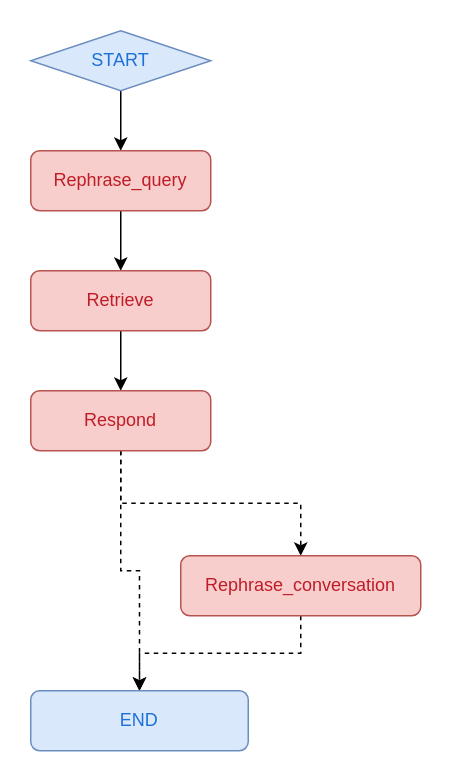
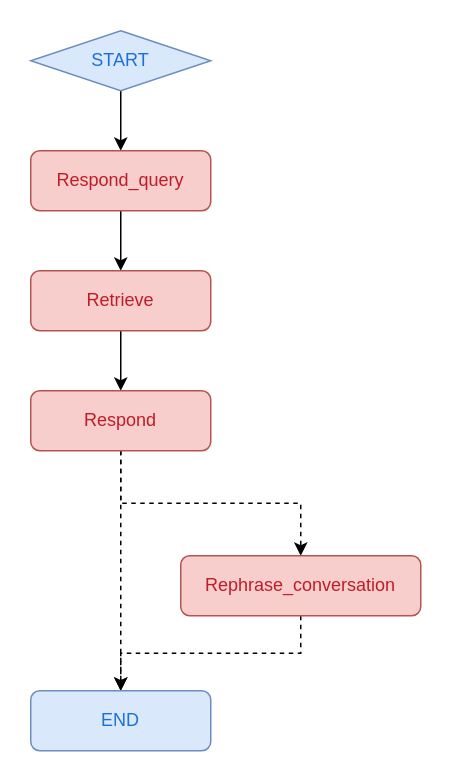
  <mxCell id="0" />
  <mxCell id="1" parent="0" />
  <mxCell id="2" style="edgeStyle=orthogonalEdgeStyle;rounded=0;orthogonalLoop=1;jettySize=auto;html=1;entryX=0.5;entryY=0;entryDx=0;entryDy=0;" edge="1" parent="1" source="3" target="5"><mxGeometry relative="1" as="geometry" /></mxCell>
  <mxCell id="3" value="&lt;span style=&quot;color: light-dark(rgb(28, 113, 216), rgb(237, 237, 237));&quot;&gt;START&lt;/span&gt;" style="rhombus;whiteSpace=wrap;html=1;fillColor=#dae8fc;strokeColor=#6c8ebf;" vertex="1" parent="1"><mxGeometry x="20" y="20" width="120" height="40" as="geometry" /></mxCell>
  <mxCell id="4" style="edgeStyle=orthogonalEdgeStyle;rounded=0;orthogonalLoop=1;jettySize=auto;html=1;entryX=0.5;entryY=0;entryDx=0;entryDy=0;" edge="1" parent="1" source="5" target="7"><mxGeometry relative="1" as="geometry" /></mxCell>
- <mxCell id="5" value="&lt;span style=&quot;color: light-dark(rgb(192, 28, 40), rgb(237, 237, 237));&quot;&gt;Rephrase_query&lt;/span&gt;" style="rounded=1;whiteSpace=wrap;html=1;fillColor=#f8cecc;strokeColor=#b85450;" vertex="1" parent="1"><mxGeometry x="20" y="100" width="120" height="40" as="geometry" /></mxCell>
+ <mxCell id="5" value="&lt;span style=&quot;color: light-dark(rgb(192, 28, 40), rgb(237, 237, 237));&quot;&gt;Respond_query&lt;/span&gt;" style="rounded=1;whiteSpace=wrap;html=1;fillColor=#f8cecc;strokeColor=#b85450;" vertex="1" parent="1"><mxGeometry x="20" y="100" width="120" height="40" as="geometry" /></mxCell>
  <mxCell id="6" style="edgeStyle=orthogonalEdgeStyle;rounded=0;orthogonalLoop=1;jettySize=auto;html=1;entryX=0.5;entryY=0;entryDx=0;entryDy=0;" edge="1" parent="1" source="7" target="10"><mxGeometry relative="1" as="geometry" /></mxCell>
  <mxCell id="7" value="&lt;span style=&quot;color: light-dark(rgb(192, 28, 40), rgb(237, 237, 237));&quot;&gt;Retrieve&lt;/span&gt;" style="rounded=1;whiteSpace=wrap;html=1;fillColor=#f8cecc;strokeColor=#b85450;" vertex="1" parent="1"><mxGeometry x="20" y="180" width="120" height="40" as="geometry" /></mxCell>
  <mxCell id="8" style="edgeStyle=orthogonalEdgeStyle;rounded=0;orthogonalLoop=1;jettySize=auto;html=1;entryX=0.5;entryY=0;entryDx=0;entryDy=0;dashed=1;" edge="1" parent="1" source="10" target="12"><mxGeometry relative="1" as="geometry" /></mxCell>
  <mxCell id="9" style="edgeStyle=orthogonalEdgeStyle;rounded=0;orthogonalLoop=1;jettySize=auto;html=1;entryX=0.5;entryY=0;entryDx=0;entryDy=0;dashed=1;" edge="1" parent="1" source="10" target="13"><mxGeometry relative="1" as="geometry" /></mxCell>
  <mxCell id="10" value="&lt;span style=&quot;color: light-dark(rgb(192, 28, 40), rgb(237, 237, 237));&quot;&gt;Respond&lt;/span&gt;" style="rounded=1;whiteSpace=wrap;html=1;fillColor=#f8cecc;strokeColor=#b85450;" vertex="1" parent="1"><mxGeometry x="20" y="260" width="120" height="40" as="geometry" /></mxCell>
  <mxCell id="11" style="edgeStyle=orthogonalEdgeStyle;rounded=0;orthogonalLoop=1;jettySize=auto;html=1;entryX=0.5;entryY=0;entryDx=0;entryDy=0;dashed=1;" edge="1" parent="1" source="12" target="13"><mxGeometry relative="1" as="geometry" /></mxCell>
  <mxCell id="12" value="&lt;span style=&quot;color: light-dark(rgb(192, 28, 40), rgb(237, 237, 237));&quot;&gt;Rephrase_conversation&lt;/span&gt;" style="rounded=1;whiteSpace=wrap;html=1;fillColor=#f8cecc;strokeColor=#b85450;" vertex="1" parent="1"><mxGeometry x="120" y="370" width="160" height="40" as="geometry" /></mxCell>
- <mxCell id="13" value="&lt;span style=&quot;color: light-dark(rgb(28, 113, 216), rgb(237, 237, 237));&quot;&gt;END&lt;/span&gt;" style="rounded=1;whiteSpace=wrap;html=1;fillColor=#dae8fc;strokeColor=#6c8ebf;" vertex="1" parent="1"><mxGeometry x="20" y="460" width="145" height="40" as="geometry" /></mxCell>
+ <mxCell id="13" value="&lt;span style=&quot;color: light-dark(rgb(28, 113, 216), rgb(237, 237, 237));&quot;&gt;END&lt;/span&gt;" style="rounded=1;whiteSpace=wrap;html=1;fillColor=#dae8fc;strokeColor=#6c8ebf;" vertex="1" parent="1"><mxGeometry x="20" y="460" width="120" height="40" as="geometry" /></mxCell>
